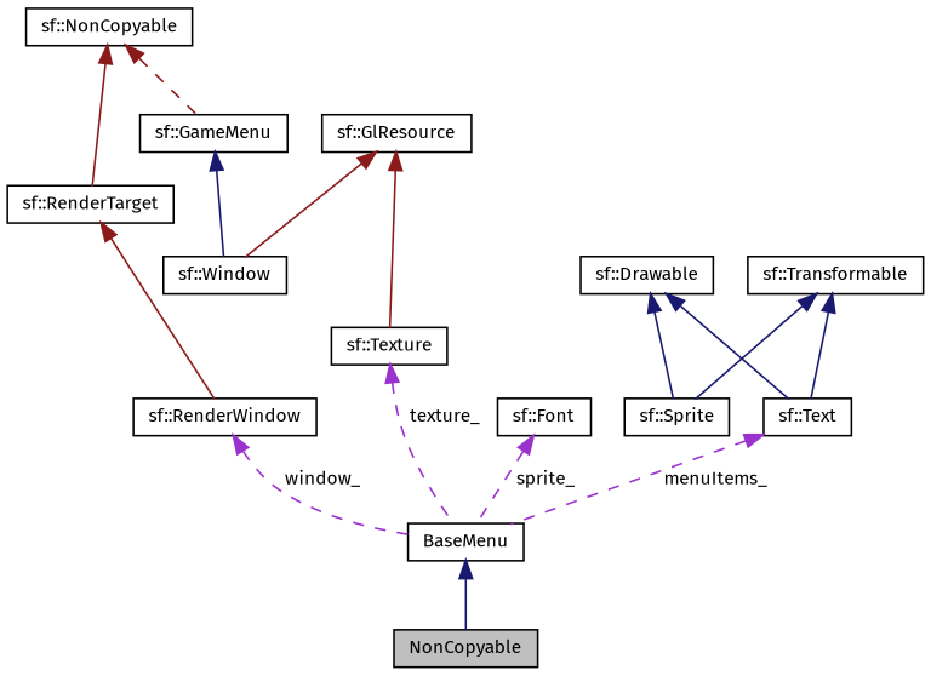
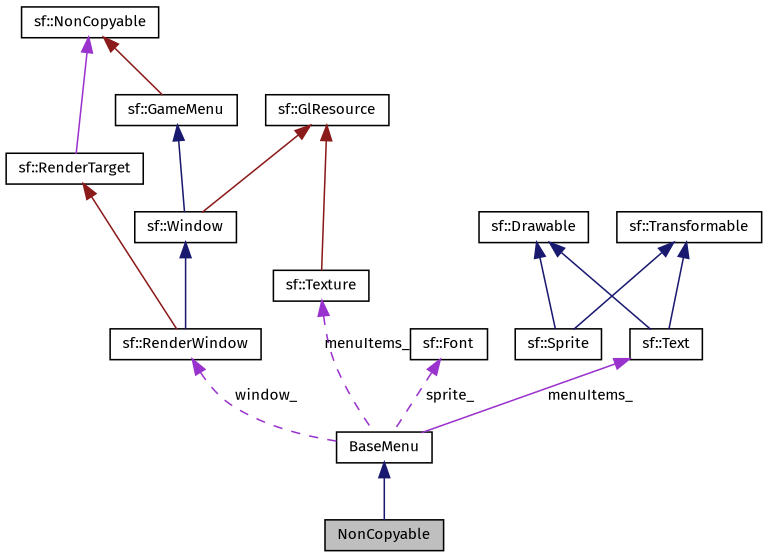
  digraph {
    fontname="Fira Sans"
    node [color=black fillcolor=white fontname="Fira Sans" fontsize=10 shape=record style=filled]
    edge [color=midnightblue dir=back fontname="Fira Sans" fontsize=10 labelfontname=Helvetica labelfontsize=10 style=solid]
    n1 [fillcolor=grey75 fontcolor=black height=0.2 label=NonCopyable width=0.4]
    n2 [height=0.2 label=BaseMenu width=0.4]
    n3 [height=0.2 label="sf::Texture" width=0.4]
    n4 [height=0.2 label="sf::GlResource" width=0.4]
    n5 [height=0.2 label="sf::Window" width=0.4]
    n6 [height=0.2 label="sf::RenderWindow" width=0.4]
    n7 [height=0.2 label="sf::GameMenu" width=0.4]
    n8 [height=0.2 label="sf::NonCopyable" width=0.4]
    n9 [height=0.2 label="sf::RenderTarget" width=0.4]
    n10 [height=0.2 label="sf::Font" width=0.4]
    n11 [height=0.2 label="sf::Sprite" width=0.4]
    n12 [height=0.2 label="sf::Drawable" width=0.4]
    n13 [height=0.2 label="sf::Text" width=0.4]
    n14 [height=0.2 label="sf::Transformable" width=0.4]
    n2 -> n1
-   n3 -> n2 [color=darkorchid3 label=" texture_" style=dashed]
+   n3 -> n2 [color=darkorchid3 label=" menuItems_" style=dashed]
    n4 -> n3 [color=firebrick4]
    n4 -> n5 [color=firebrick4]
+   n5 -> n6
    n6 -> n2 [color=darkorchid3 label=" window_" style=dashed]
    n7 -> n5
-   n8 -> n7 [color=firebrick4 style=dashed]
-   n8 -> n9 [color=firebrick4]
+   n8 -> n7 [color=firebrick4]
+   n8 -> n9 [color=darkorchid3]
    n9 -> n6 [color=firebrick4]
    n10 -> n2 [color=darkorchid3 label=" sprite_" style=dashed]
    n12 -> n11
    n12 -> n13
-   n13 -> n2 [color=darkorchid3 label=" menuItems_" style=dashed]
+   n13 -> n2 [color=darkorchid3 label=" menuItems_"]
    n14 -> n11
    n14 -> n13
  }
